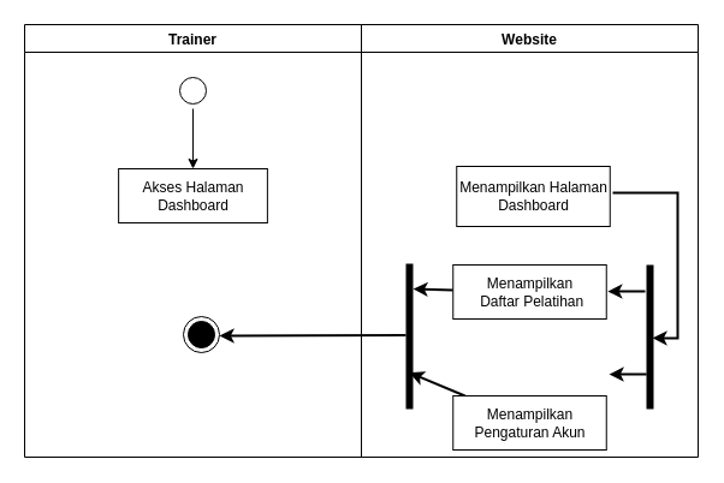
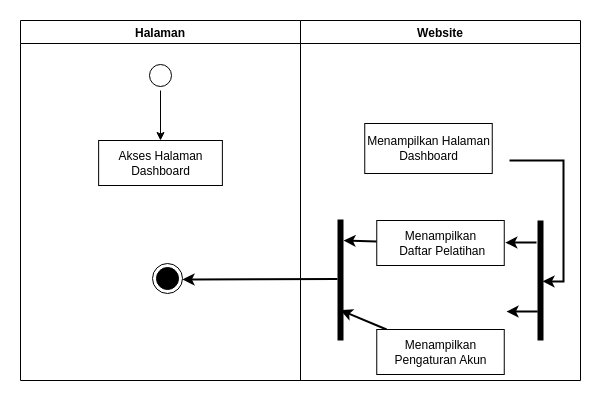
  <mxCell id="0" />
  <mxCell id="1" parent="0" />
  <mxCell id="2" value="Website" style="swimlane;fillColor=none;" vertex="1" parent="1"><mxGeometry x="300" y="20" width="280" height="360" as="geometry" /></mxCell>
  <mxCell id="3" style="edgeStyle=none;rounded=0;orthogonalLoop=1;jettySize=auto;html=1;strokeWidth=2;entryX=0.507;entryY=0.4;entryDx=0;entryDy=0;entryPerimeter=0;" edge="1" parent="2" target="9"><mxGeometry relative="1" as="geometry"><mxPoint x="209" y="140" as="sourcePoint" /><mxPoint x="243" y="400" as="targetPoint" /><Array as="points"><mxPoint x="263" y="140" /><mxPoint x="263" y="261" /></Array></mxGeometry></mxCell>
- <mxCell id="4" value="Menampilkan Halaman&lt;br&gt;Dashboard" style="html=1;strokeColor=#000000;fillColor=default;" vertex="1" parent="2"><mxGeometry x="79.25" y="118" width="127.5" height="50" as="geometry" /></mxCell>
+ <mxCell id="4" value="Menampilkan Halaman&lt;br&gt;Dashboard" style="html=1;strokeColor=#000000;fillColor=default;" vertex="1" parent="2"><mxGeometry x="64.25" y="103" width="127.5" height="50" as="geometry" /></mxCell>
  <mxCell id="5" style="edgeStyle=none;rounded=0;orthogonalLoop=1;jettySize=auto;html=1;entryX=0.174;entryY=0.35;entryDx=0;entryDy=0;entryPerimeter=0;strokeWidth=2;" edge="1" parent="2" source="6" target="10"><mxGeometry relative="1" as="geometry" /></mxCell>
  <mxCell id="6" value="Menampilkan &lt;br&gt;&amp;nbsp;Daftar Pelatihan" style="html=1;strokeColor=#000000;fillColor=default;" vertex="1" parent="2"><mxGeometry x="76.25" y="200" width="127.5" height="45" as="geometry" /></mxCell>
  <mxCell id="7" style="edgeStyle=none;rounded=0;orthogonalLoop=1;jettySize=auto;html=1;entryX=0.75;entryY=0.5;entryDx=0;entryDy=0;entryPerimeter=0;strokeWidth=2;" edge="1" parent="2" source="8" target="10"><mxGeometry relative="1" as="geometry" /></mxCell>
  <mxCell id="8" value="Menampilkan&lt;br&gt;Pengaturan Akun" style="html=1;strokeColor=#000000;fillColor=default;" vertex="1" parent="2"><mxGeometry x="76.25" y="309" width="127.5" height="45" as="geometry" /></mxCell>
  <mxCell id="9" value="" style="line;strokeWidth=6;html=1;labelBackgroundColor=#FFFFFF;direction=south;" vertex="1" parent="2"><mxGeometry x="230" y="200" width="20" height="120" as="geometry" /></mxCell>
  <mxCell id="10" value="" style="line;strokeWidth=6;html=1;labelBackgroundColor=#FFFFFF;direction=south;" vertex="1" parent="2"><mxGeometry x="30" y="199" width="20" height="121" as="geometry" /></mxCell>
  <mxCell id="11" style="edgeStyle=none;rounded=0;orthogonalLoop=1;jettySize=auto;html=1;entryX=0.4;entryY=0.248;entryDx=0;entryDy=0;entryPerimeter=0;strokeWidth=2;" edge="1" parent="2"><mxGeometry relative="1" as="geometry"><mxPoint x="236" y="222.053" as="sourcePoint" /><mxPoint x="204.79" y="222.02" as="targetPoint" /></mxGeometry></mxCell>
  <mxCell id="12" style="edgeStyle=none;rounded=0;orthogonalLoop=1;jettySize=auto;html=1;entryX=0.4;entryY=0.248;entryDx=0;entryDy=0;entryPerimeter=0;strokeWidth=2;" edge="1" parent="2"><mxGeometry relative="1" as="geometry"><mxPoint x="237.21" y="291.053" as="sourcePoint" /><mxPoint x="206" y="291.02" as="targetPoint" /></mxGeometry></mxCell>
- <mxCell id="13" value="Trainer" style="swimlane;fillColor=none;startSize=23;" vertex="1" parent="1"><mxGeometry x="20" y="20" width="280" height="360" as="geometry" /></mxCell>
+ <mxCell id="13" value="Halaman" style="swimlane;fillColor=none;startSize=23;" vertex="1" parent="1"><mxGeometry x="20" y="20" width="280" height="360" as="geometry" /></mxCell>
  <mxCell id="14" style="edgeStyle=orthogonalEdgeStyle;rounded=0;orthogonalLoop=1;jettySize=auto;html=1;" edge="1" parent="13" source="15" target="16"><mxGeometry relative="1" as="geometry" /></mxCell>
  <mxCell id="15" value="" style="ellipse;html=1;shape=startState;fillColor=default;strokeColor=#000000;" vertex="1" parent="13"><mxGeometry x="125" y="40" width="30" height="30" as="geometry" /></mxCell>
  <mxCell id="16" value="Akses Halaman&lt;br&gt;Dashboard" style="html=1;strokeColor=#000000;fillColor=default;" vertex="1" parent="13"><mxGeometry x="78.13" y="120" width="123.75" height="45" as="geometry" /></mxCell>
  <mxCell id="17" style="edgeStyle=none;rounded=0;orthogonalLoop=1;jettySize=auto;html=1;entryX=1;entryY=0.5;entryDx=0;entryDy=0;strokeWidth=2;" edge="1" parent="13"><mxGeometry relative="1" as="geometry"><mxPoint x="317" y="258.53" as="sourcePoint" /><mxPoint x="162" y="259" as="targetPoint" /></mxGeometry></mxCell>
  <mxCell id="18" value="" style="ellipse;html=1;shape=endState;fillColor=#000000;strokeColor=#000000;" vertex="1" parent="13"><mxGeometry x="132" y="243" width="30" height="30" as="geometry" /></mxCell>
